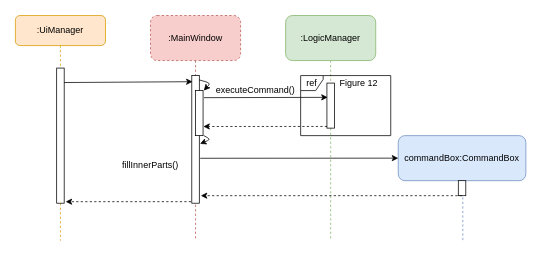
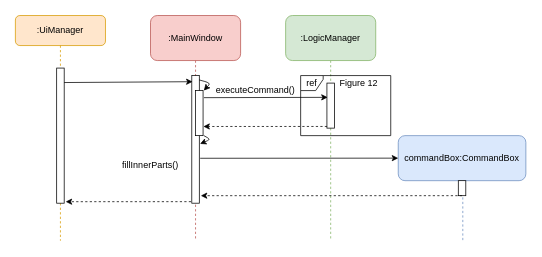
  <mxCell id="0" />
  <mxCell id="1" parent="0" />
  <mxCell id="2" value="" style="endArrow=none;dashed=1;html=1;exitX=0.5;exitY=1;exitDx=0;exitDy=0;fillColor=#d5e8d4;strokeColor=#82b366;" edge="1" parent="1" source="8"><mxGeometry width="50" height="50" relative="1" as="geometry"><mxPoint x="259.5" y="80" as="sourcePoint" /><mxPoint x="440" y="320" as="targetPoint" /></mxGeometry></mxCell>
  <mxCell id="3" value="" style="endArrow=none;dashed=1;html=1;exitX=0.5;exitY=1;exitDx=0;exitDy=0;fillColor=#f8cecc;strokeColor=#b85450;" edge="1" parent="1" source="4"><mxGeometry width="50" height="50" relative="1" as="geometry"><mxPoint x="70" y="80" as="sourcePoint" /><mxPoint x="260" y="320" as="targetPoint" /></mxGeometry></mxCell>
- <mxCell id="4" value=":MainWindow" style="rounded=1;whiteSpace=wrap;html=1;fillColor=#f8cecc;strokeColor=#b85450;dashed=1;" vertex="1" parent="1"><mxGeometry x="200" y="20" width="120" height="60" as="geometry" /></mxCell>
+ <mxCell id="4" value=":MainWindow" style="rounded=1;whiteSpace=wrap;html=1;fillColor=#f8cecc;strokeColor=#b85450;" vertex="1" parent="1"><mxGeometry x="200" y="20" width="120" height="60" as="geometry" /></mxCell>
  <mxCell id="5" value="" style="html=1;points=[];perimeter=orthogonalPerimeter;" vertex="1" parent="1"><mxGeometry x="255" y="100" width="10" height="170" as="geometry" /></mxCell>
  <mxCell id="6" value="" style="endArrow=classic;html=1;exitX=1.12;exitY=0.157;exitDx=0;exitDy=0;exitPerimeter=0;" edge="1" parent="1" source="13"><mxGeometry width="50" height="50" relative="1" as="geometry"><mxPoint x="270" y="120" as="sourcePoint" /><mxPoint x="436" y="129" as="targetPoint" /></mxGeometry></mxCell>
  <mxCell id="7" value="executeCommand()" style="text;html=1;strokeColor=none;fillColor=none;align=center;verticalAlign=middle;whiteSpace=wrap;rounded=0;" vertex="1" parent="1"><mxGeometry x="320" y="110" width="40" height="20" as="geometry" /></mxCell>
  <mxCell id="8" value=":LogicManager" style="rounded=1;whiteSpace=wrap;html=1;fillColor=#d5e8d4;strokeColor=#82b366;" vertex="1" parent="1"><mxGeometry x="380" y="20" width="120" height="60" as="geometry" /></mxCell>
  <mxCell id="9" value="" style="html=1;points=[];perimeter=orthogonalPerimeter;" vertex="1" parent="1"><mxGeometry x="435" y="110" width="10" height="60" as="geometry" /></mxCell>
  <mxCell id="10" value="ref" style="shape=umlFrame;whiteSpace=wrap;html=1;width=30;height=20;" vertex="1" parent="1"><mxGeometry x="400" y="100" width="120" height="80" as="geometry" /></mxCell>
  <mxCell id="11" value="Figure 12" style="text;html=1;strokeColor=none;fillColor=none;align=center;verticalAlign=middle;whiteSpace=wrap;rounded=0;" vertex="1" parent="1"><mxGeometry x="450" y="100" width="55" height="20" as="geometry" /></mxCell>
  <mxCell id="12" value="" style="endArrow=classic;html=1;exitX=0.02;exitY=0.963;exitDx=0;exitDy=0;exitPerimeter=0;dashed=1;entryX=1.04;entryY=0.797;entryDx=0;entryDy=0;entryPerimeter=0;" edge="1" parent="1" source="9" target="13"><mxGeometry width="50" height="50" relative="1" as="geometry"><mxPoint x="310" y="120" as="sourcePoint" /><mxPoint x="270" y="187" as="targetPoint" /></mxGeometry></mxCell>
  <mxCell id="13" value="" style="html=1;points=[];perimeter=orthogonalPerimeter;" vertex="1" parent="1"><mxGeometry x="260" y="120" width="10" height="60" as="geometry" /></mxCell>
  <mxCell id="14" value="" style="endArrow=classic;html=1;exitX=0.98;exitY=0.034;exitDx=0;exitDy=0;exitPerimeter=0;" edge="1" parent="1" source="5"><mxGeometry width="50" height="50" relative="1" as="geometry"><mxPoint x="310" y="320" as="sourcePoint" /><mxPoint x="271" y="120" as="targetPoint" /><Array as="points"><mxPoint x="280" y="110" /></Array></mxGeometry></mxCell>
  <mxCell id="15" value="" style="endArrow=classic;html=1;exitX=1.1;exitY=1;exitDx=0;exitDy=0;exitPerimeter=0;entryX=1.1;entryY=0.535;entryDx=0;entryDy=0;entryPerimeter=0;" edge="1" parent="1" source="13" target="5"><mxGeometry width="50" height="50" relative="1" as="geometry"><mxPoint x="274.8" y="116.12" as="sourcePoint" /><mxPoint x="300" y="140" as="targetPoint" /><Array as="points"><mxPoint x="280" y="185" /></Array></mxGeometry></mxCell>
  <mxCell id="16" value=":UiManager" style="rounded=1;whiteSpace=wrap;html=1;fillColor=#ffe6cc;strokeColor=#d79b00;" vertex="1" parent="1"><mxGeometry x="20" y="20" width="120" height="40" as="geometry" /></mxCell>
  <mxCell id="17" value="" style="endArrow=none;dashed=1;html=1;exitX=0.5;exitY=1;exitDx=0;exitDy=0;fillColor=#ffe6cc;strokeColor=#d79b00;" edge="1" parent="1" source="16"><mxGeometry width="50" height="50" relative="1" as="geometry"><mxPoint x="310" y="220" as="sourcePoint" /><mxPoint x="80" y="320" as="targetPoint" /></mxGeometry></mxCell>
  <mxCell id="18" value="" style="html=1;points=[];perimeter=orthogonalPerimeter;" vertex="1" parent="1"><mxGeometry x="75" y="90" width="10" height="180" as="geometry" /></mxCell>
  <mxCell id="19" value="" style="endArrow=classic;html=1;entryX=0.1;entryY=0.048;entryDx=0;entryDy=0;entryPerimeter=0;" edge="1" parent="1" target="5"><mxGeometry width="50" height="50" relative="1" as="geometry"><mxPoint x="85" y="109.28" as="sourcePoint" /><mxPoint x="251" y="109" as="targetPoint" /></mxGeometry></mxCell>
  <mxCell id="20" value="fillInnerParts()" style="text;html=1;strokeColor=none;fillColor=none;align=center;verticalAlign=middle;whiteSpace=wrap;rounded=0;" vertex="1" parent="1"><mxGeometry x="180" y="210" width="40" height="20" as="geometry" /></mxCell>
  <mxCell id="21" value="commandBox:CommandBox" style="rounded=1;whiteSpace=wrap;html=1;fillColor=#dae8fc;strokeColor=#6c8ebf;" vertex="1" parent="1"><mxGeometry x="530" y="180" width="170" height="60" as="geometry" /></mxCell>
  <mxCell id="22" value="" style="endArrow=classic;html=1;entryX=0;entryY=0.5;entryDx=0;entryDy=0;exitX=1.117;exitY=0.648;exitDx=0;exitDy=0;exitPerimeter=0;" edge="1" parent="1" source="5" target="21"><mxGeometry width="50" height="50" relative="1" as="geometry"><mxPoint x="270" y="210" as="sourcePoint" /><mxPoint x="446" y="139" as="targetPoint" /></mxGeometry></mxCell>
  <mxCell id="23" value="" style="html=1;points=[];perimeter=orthogonalPerimeter;" vertex="1" parent="1"><mxGeometry x="610" y="240" width="10" height="20" as="geometry" /></mxCell>
  <mxCell id="24" value="" style="endArrow=classic;html=1;dashed=1;" edge="1" parent="1"><mxGeometry width="50" height="50" relative="1" as="geometry"><mxPoint x="615" y="260" as="sourcePoint" /><mxPoint x="267" y="260" as="targetPoint" /></mxGeometry></mxCell>
  <mxCell id="25" value="" style="endArrow=classic;html=1;dashed=1;exitX=-0.1;exitY=0.988;exitDx=0;exitDy=0;exitPerimeter=0;" edge="1" parent="1" source="5"><mxGeometry width="50" height="50" relative="1" as="geometry"><mxPoint x="255" y="273" as="sourcePoint" /><mxPoint x="87" y="268" as="targetPoint" /></mxGeometry></mxCell>
  <mxCell id="26" value="" style="endArrow=none;dashed=1;html=1;exitX=0.6;exitY=1.11;exitDx=0;exitDy=0;exitPerimeter=0;fillColor=#dae8fc;strokeColor=#6c8ebf;" edge="1" parent="1" source="23"><mxGeometry width="50" height="50" relative="1" as="geometry"><mxPoint x="310" y="420" as="sourcePoint" /><mxPoint x="616" y="320" as="targetPoint" /></mxGeometry></mxCell>
